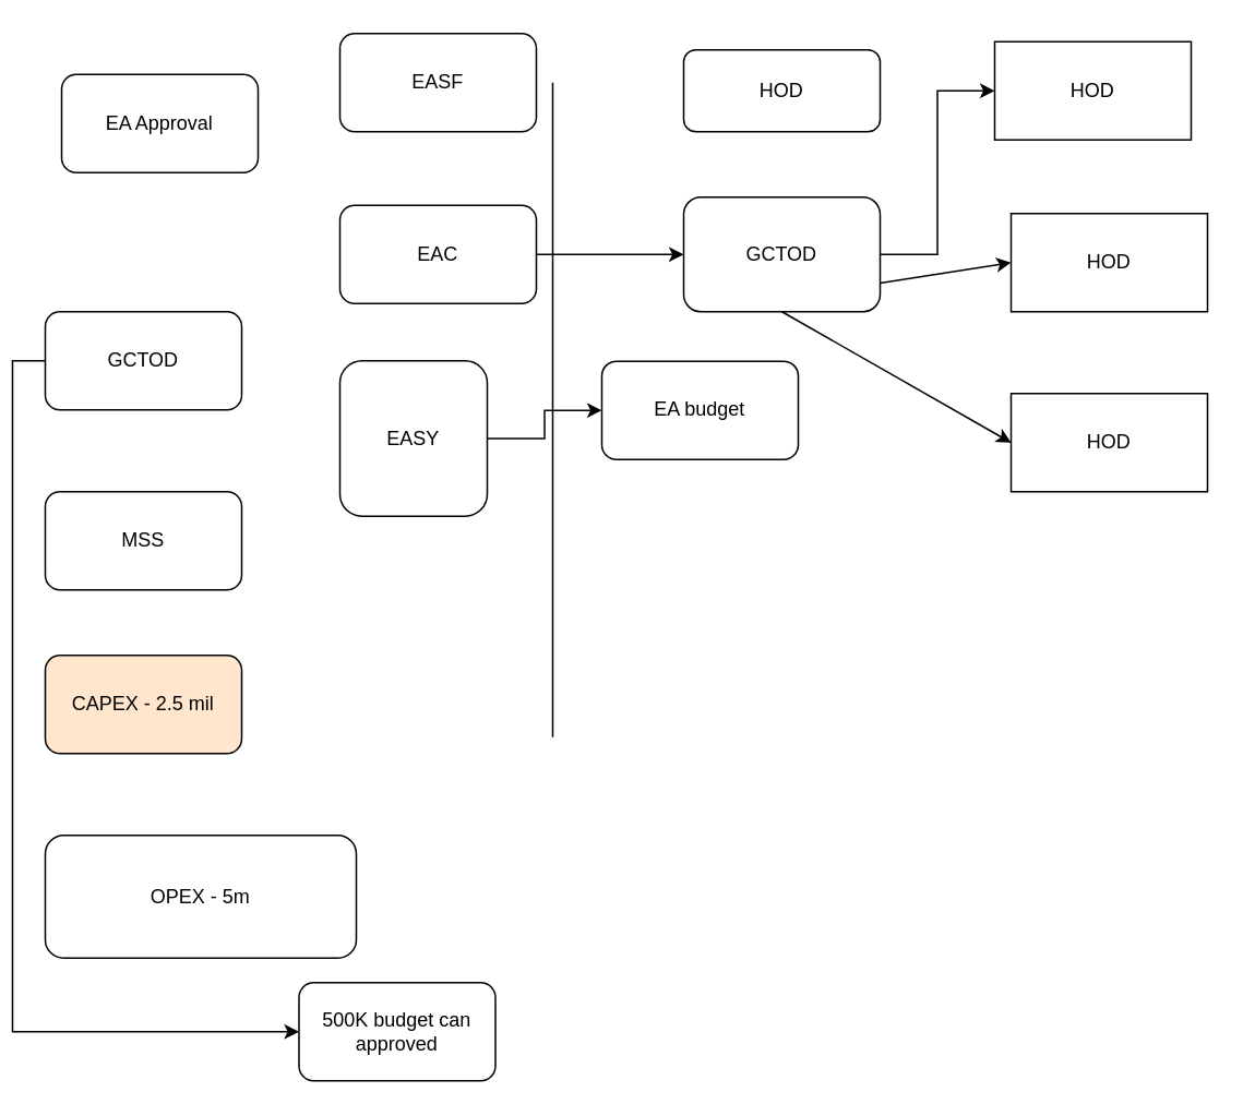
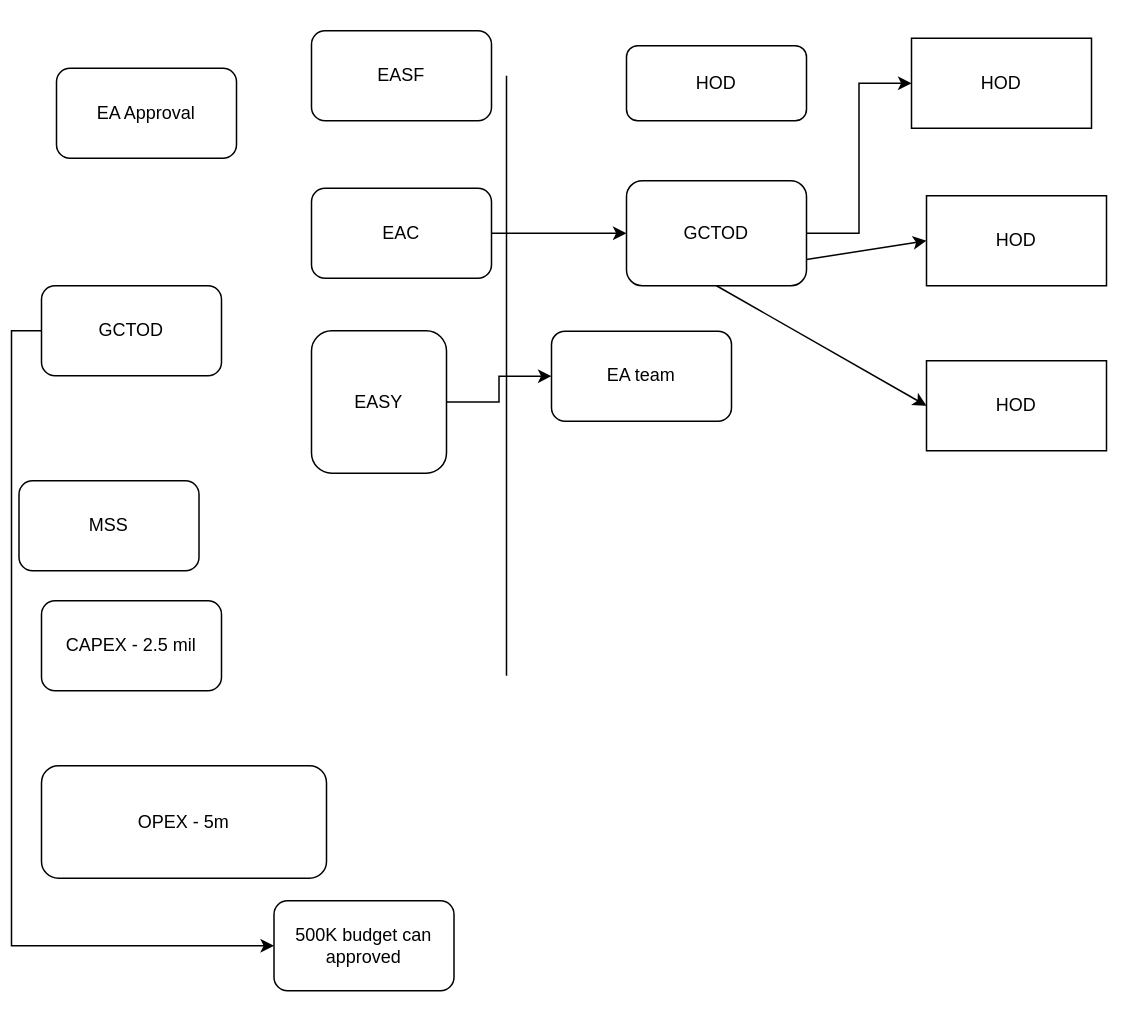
  <mxCell id="0" />
  <mxCell id="1" parent="0" />
  <mxCell id="2" style="edgeStyle=orthogonalEdgeStyle;rounded=0;orthogonalLoop=1;jettySize=auto;html=1;exitX=0;exitY=0.5;exitDx=0;exitDy=0;entryX=0;entryY=0.5;entryDx=0;entryDy=0;" parent="1" source="3" target="9" edge="1"><mxGeometry relative="1" as="geometry" /></mxCell>
  <mxCell id="3" value="GCTOD" style="rounded=1;whiteSpace=wrap;html=1;" parent="1" vertex="1"><mxGeometry x="20" y="190" width="120" height="60" as="geometry" /></mxCell>
- <mxCell id="4" value="MSS" style="rounded=1;whiteSpace=wrap;html=1;" parent="1" vertex="1"><mxGeometry x="20" y="300" width="120" height="60" as="geometry" /></mxCell>
- <mxCell id="5" value="CAPEX - 2.5 mil" style="rounded=1;whiteSpace=wrap;html=1;fillColor=#ffe6cc;" parent="1" vertex="1"><mxGeometry x="20" y="400" width="120" height="60" as="geometry" /></mxCell>
+ <mxCell id="4" value="MSS" style="rounded=1;whiteSpace=wrap;html=1;" parent="1" vertex="1"><mxGeometry x="5" y="320" width="120" height="60" as="geometry" /></mxCell>
+ <mxCell id="5" value="CAPEX - 2.5 mil" style="rounded=1;whiteSpace=wrap;html=1;" parent="1" vertex="1"><mxGeometry x="20" y="400" width="120" height="60" as="geometry" /></mxCell>
  <mxCell id="6" value="OPEX - 5m" style="rounded=1;whiteSpace=wrap;html=1;" parent="1" vertex="1"><mxGeometry x="20" y="510" width="190" height="75" as="geometry" /></mxCell>
  <mxCell id="7" value="" style="endArrow=none;html=1;rounded=0;" parent="1" edge="1"><mxGeometry width="50" height="50" relative="1" as="geometry"><mxPoint x="330" y="450" as="sourcePoint" /><mxPoint x="330" y="50" as="targetPoint" /></mxGeometry></mxCell>
  <mxCell id="8" value="EA Approval" style="rounded=1;whiteSpace=wrap;html=1;" parent="1" vertex="1"><mxGeometry x="30" y="45" width="120" height="60" as="geometry" /></mxCell>
  <mxCell id="9" value="500K budget can approved" style="rounded=1;whiteSpace=wrap;html=1;" parent="1" vertex="1"><mxGeometry x="175" y="600" width="120" height="60" as="geometry" /></mxCell>
  <mxCell id="10" value="EASF" style="rounded=1;whiteSpace=wrap;html=1;" parent="1" vertex="1"><mxGeometry x="200" y="20" width="120" height="60" as="geometry" /></mxCell>
  <mxCell id="11" value="EAC" style="rounded=1;whiteSpace=wrap;html=1;" parent="1" vertex="1"><mxGeometry x="200" y="125" width="120" height="60" as="geometry" /></mxCell>
  <mxCell id="12" style="edgeStyle=orthogonalEdgeStyle;rounded=0;orthogonalLoop=1;jettySize=auto;html=1;exitX=1;exitY=0.5;exitDx=0;exitDy=0;" parent="1" source="13" target="14" edge="1"><mxGeometry relative="1" as="geometry"><mxPoint x="420" y="250.286" as="targetPoint" /></mxGeometry></mxCell>
  <mxCell id="13" value="EASY" style="rounded=1;whiteSpace=wrap;html=1;" parent="1" vertex="1"><mxGeometry x="200" y="220" width="90" height="95" as="geometry" /></mxCell>
- <mxCell id="14" value="EA budget" style="rounded=1;whiteSpace=wrap;html=1;" parent="1" vertex="1"><mxGeometry x="360" y="220.286" width="120" height="60" as="geometry" /></mxCell>
+ <mxCell id="14" value="EA team" style="rounded=1;whiteSpace=wrap;html=1;" parent="1" vertex="1"><mxGeometry x="360" y="220.286" width="120" height="60" as="geometry" /></mxCell>
  <mxCell id="15" value="HOD" style="rounded=1;whiteSpace=wrap;html=1;" parent="1" vertex="1"><mxGeometry x="410" y="30" width="120" height="50" as="geometry" /></mxCell>
  <mxCell id="16" value="" style="endArrow=classic;html=1;rounded=0;entryX=0;entryY=0.5;entryDx=0;entryDy=0;exitX=1;exitY=0.75;exitDx=0;exitDy=0;" parent="1" source="19" target="21" edge="1"><mxGeometry width="50" height="50" relative="1" as="geometry"><mxPoint x="310" y="350" as="sourcePoint" /><mxPoint x="360" y="300" as="targetPoint" /></mxGeometry></mxCell>
  <mxCell id="17" value="" style="endArrow=classic;html=1;rounded=0;entryX=0;entryY=0.5;entryDx=0;entryDy=0;exitX=0.5;exitY=1;exitDx=0;exitDy=0;" parent="1" source="19" target="22" edge="1"><mxGeometry width="50" height="50" relative="1" as="geometry"><mxPoint x="310" y="350" as="sourcePoint" /><mxPoint x="360" y="300" as="targetPoint" /></mxGeometry></mxCell>
  <mxCell id="18" style="edgeStyle=orthogonalEdgeStyle;rounded=0;orthogonalLoop=1;jettySize=auto;html=1;entryX=0;entryY=0.5;entryDx=0;entryDy=0;" parent="1" source="19" target="20" edge="1"><mxGeometry relative="1" as="geometry" /></mxCell>
  <mxCell id="19" value="GCTOD" style="rounded=1;whiteSpace=wrap;html=1;" parent="1" vertex="1"><mxGeometry x="410" y="120" width="120" height="70" as="geometry" /></mxCell>
  <mxCell id="20" value="HOD" style="rounded=0;whiteSpace=wrap;html=1;" parent="1" vertex="1"><mxGeometry x="600" y="25" width="120" height="60" as="geometry" /></mxCell>
  <mxCell id="21" value="HOD" style="rounded=0;whiteSpace=wrap;html=1;" parent="1" vertex="1"><mxGeometry x="610" y="130" width="120" height="60" as="geometry" /></mxCell>
  <mxCell id="22" value="HOD" style="rounded=0;whiteSpace=wrap;html=1;" parent="1" vertex="1"><mxGeometry x="610" y="240" width="120" height="60" as="geometry" /></mxCell>
  <mxCell id="23" value="" style="endArrow=classic;html=1;rounded=0;entryX=0;entryY=0.5;entryDx=0;entryDy=0;exitX=1;exitY=0.5;exitDx=0;exitDy=0;" parent="1" source="11" target="19" edge="1"><mxGeometry width="50" height="50" relative="1" as="geometry"><mxPoint x="130" y="340" as="sourcePoint" /><mxPoint x="180" y="290" as="targetPoint" /></mxGeometry></mxCell>
